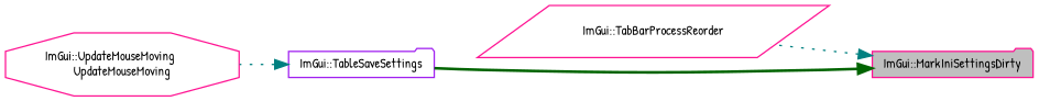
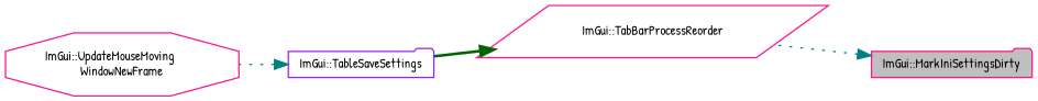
  digraph {
    fontname="Patrick Hand"
    rankdir=RL
    node [color=deeppink fillcolor=white fontname="Patrick Hand" fontsize=10 shape=folder style=filled]
    edge [color=teal dir=back fontname="Patrick Hand" fontsize=10 labelfontname=Helvetica labelfontsize=10 style=dotted]
    n1 [fillcolor=grey75 fontcolor=black height=0.2 label="ImGui::MarkIniSettingsDirty" width=0.4]
    n2 [height=0.2 label="ImGui::TabBarProcessReorder" shape=parallelogram width=0.4]
    n3 [color=purple height=0.2 label="ImGui::TableSaveSettings" width=0.4]
-   n4 [height=0.2 label="ImGui::UpdateMouseMoving\lUpdateMouseMoving" shape=octagon width=0.4]
+   n4 [height=0.2 label="ImGui::UpdateMouseMoving\lWindowNewFrame" shape=octagon width=0.4]
    n1 -> n2
-   n1 -> n3 [color=darkgreen style=bold]
+   n2 -> n3 [color=darkgreen style=bold]
    n3 -> n4
  }
